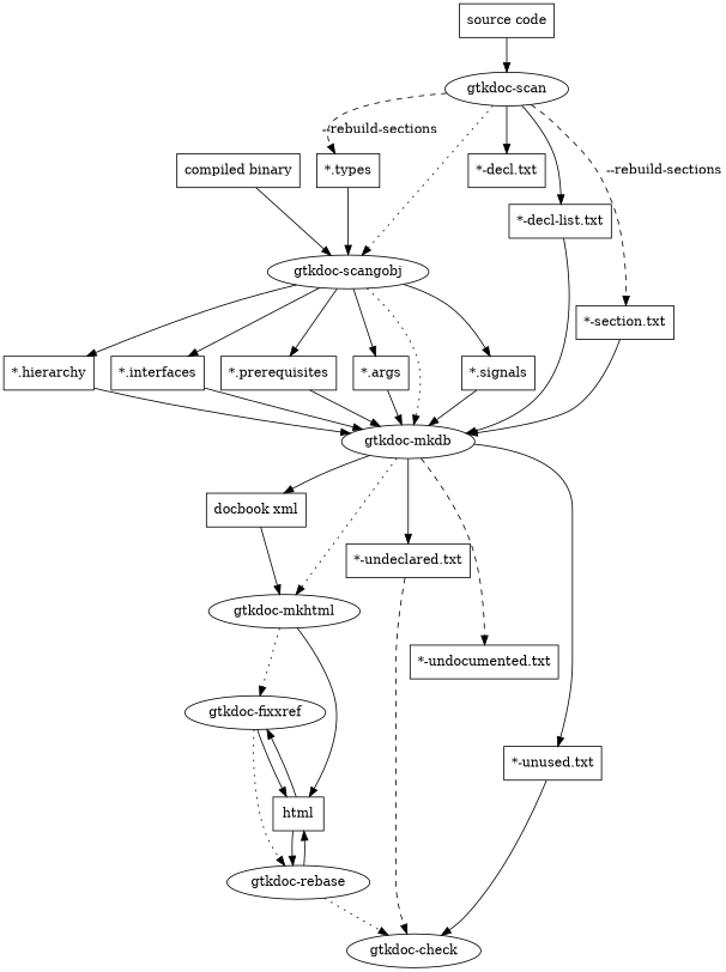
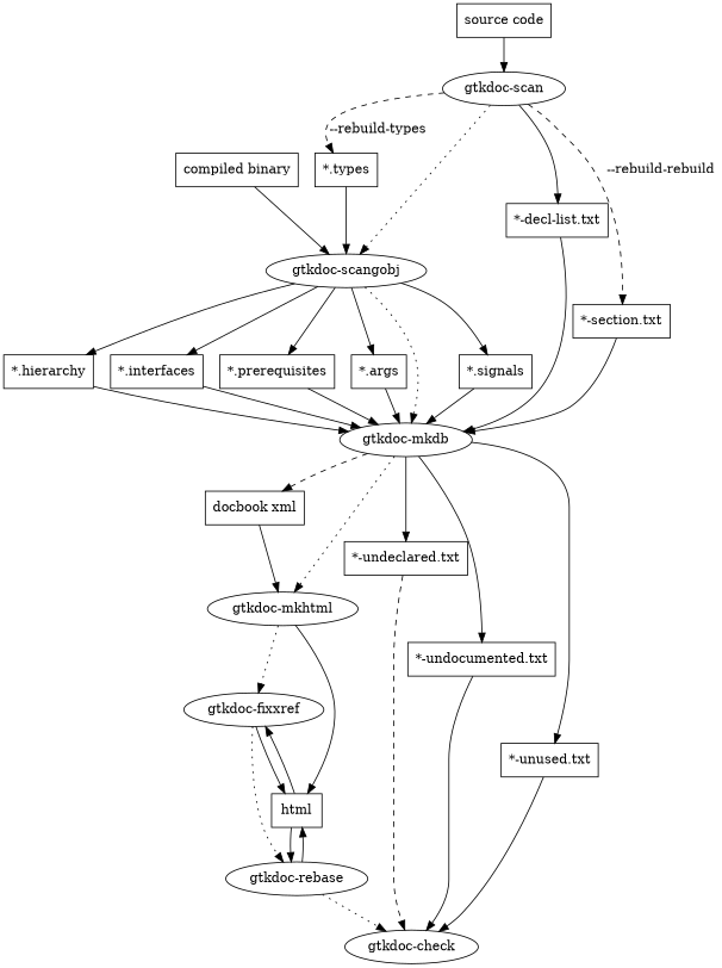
  digraph {
    node [shape=box]
    n1 [label="gtkdoc-scan" shape=ellipse]
    n2 [label="gtkdoc-scangobj" shape=ellipse]
    n3 [label="*-decl-list.txt"]
-   n4 [label="*-decl.txt"]
    n5 [label="*.types"]
    n6 [label="*-section.txt"]
    n7 [label="gtkdoc-mkdb" shape=ellipse]
    n8 [label="*.signals"]
    n9 [label="*.hierarchy"]
    n10 [label="*.interfaces"]
    n11 [label="*.prerequisites"]
    n12 [label="*.args"]
    n13 [label="gtkdoc-mkhtml" shape=ellipse]
    n14 [label="docbook xml"]
    n15 [label="*-undeclared.txt"]
    n16 [label="*-undocumented.txt"]
    n17 [label="*-unused.txt"]
    n18 [label="gtkdoc-fixxref" shape=ellipse]
    n19 [label=html]
    n20 [label="gtkdoc-check" shape=ellipse]
    n21 [label="gtkdoc-rebase" shape=ellipse]
    n22 [label="source code"]
    n23 [label="compiled binary"]
    n1 -> n2 [style=dotted]
    n1 -> n3
-   n1 -> n4
-   n1 -> n5 [label="--rebuild-sections" style=dashed]
-   n1 -> n6 [label="--rebuild-sections" style=dashed]
+   n1 -> n5 [label="--rebuild-types" style=dashed]
+   n1 -> n6 [label="--rebuild-rebuild" style=dashed]
    n2 -> n7 [style=dotted]
    n2 -> n8
    n2 -> n9
    n2 -> n10
    n2 -> n11
    n2 -> n12
    n3 -> n7
    n5 -> n2
    n6 -> n7
    n7 -> n13 [style=dotted]
-   n7 -> n14
+   n7 -> n14 [style=dashed]
    n7 -> n15
-   n7 -> n16 [style=dashed]
+   n7 -> n16
    n7 -> n17
    n8 -> n7
    n9 -> n7
    n10 -> n7
    n11 -> n7
    n12 -> n7
    n13 -> n18 [style=dotted]
    n13 -> n19
    n14 -> n13
    n15 -> n20 [style=dashed]
+   n16 -> n20
    n17 -> n20
    n18 -> n19
    n18 -> n21 [style=dotted]
    n19 -> n18
    n19 -> n21
    n21 -> n19
    n21 -> n20 [style=dotted]
    n22 -> n1
    n23 -> n2
  }
